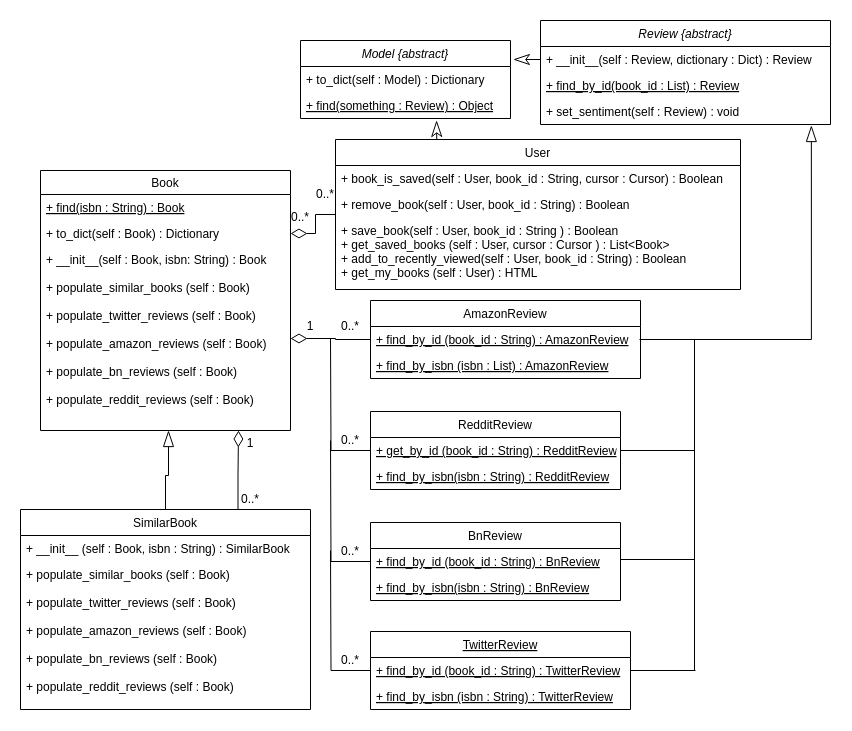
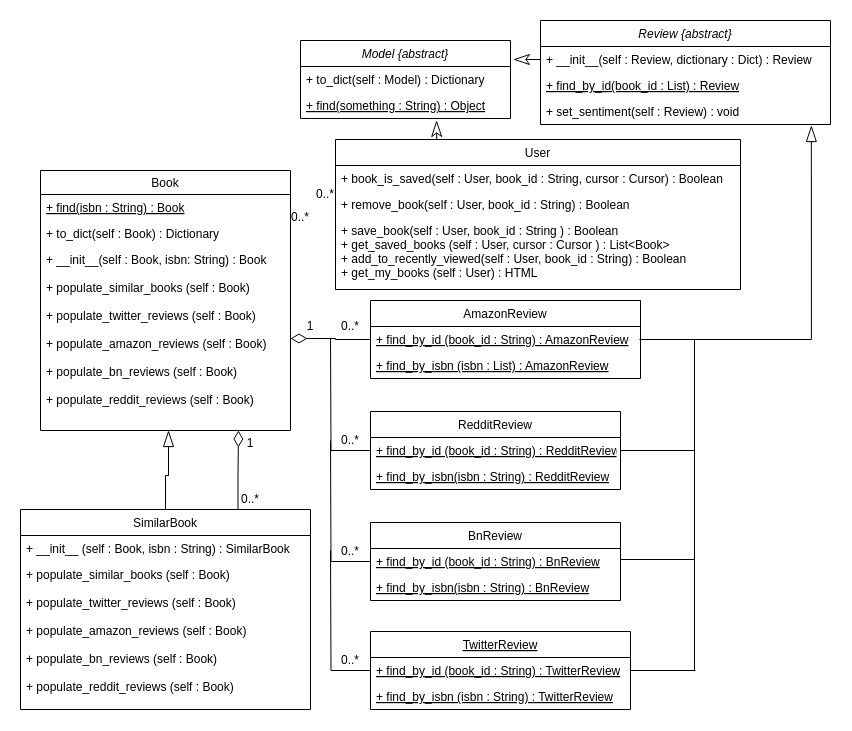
  <mxCell id="0" />
  <mxCell id="1" parent="0" />
  <mxCell id="2" value="Model {abstract}" style="swimlane;fontStyle=2;childLayout=stackLayout;horizontal=1;startSize=26;fillColor=none;horizontalStack=0;resizeParent=1;resizeParentMax=0;resizeLast=0;collapsible=1;marginBottom=0;" parent="1" vertex="1"><mxGeometry x="300" y="40" width="210" height="78" as="geometry" /></mxCell>
  <mxCell id="3" value="+ to_dict(self : Model) : Dictionary" style="text;strokeColor=none;fillColor=none;align=left;verticalAlign=top;spacingLeft=4;spacingRight=4;overflow=hidden;rotatable=0;points=[[0,0.5],[1,0.5]];portConstraint=eastwest;" parent="2" vertex="1"><mxGeometry y="26" width="210" height="26" as="geometry" /></mxCell>
- <mxCell id="4" value="+ find(something : Review) : Object" style="text;strokeColor=none;fillColor=none;align=left;verticalAlign=top;spacingLeft=4;spacingRight=4;overflow=hidden;rotatable=0;points=[[0,0.5],[1,0.5]];portConstraint=eastwest;fontStyle=4" parent="2" vertex="1"><mxGeometry y="52" width="210" height="26" as="geometry" /></mxCell>
+ <mxCell id="4" value="+ find(something : String) : Object" style="text;strokeColor=none;fillColor=none;align=left;verticalAlign=top;spacingLeft=4;spacingRight=4;overflow=hidden;rotatable=0;points=[[0,0.5],[1,0.5]];portConstraint=eastwest;fontStyle=4" parent="2" vertex="1"><mxGeometry y="52" width="210" height="26" as="geometry" /></mxCell>
  <mxCell id="5" value="Book" style="swimlane;fontStyle=0;childLayout=stackLayout;horizontal=1;startSize=24;fillColor=none;horizontalStack=0;resizeParent=1;resizeParentMax=0;resizeLast=0;collapsible=1;marginBottom=0;" parent="1" vertex="1"><mxGeometry x="40" y="170" width="250" height="260" as="geometry" /></mxCell>
  <mxCell id="6" value="+ find(isbn : String) : Book" style="text;strokeColor=none;fillColor=none;align=left;verticalAlign=top;spacingLeft=4;spacingRight=4;overflow=hidden;rotatable=0;points=[[0,0.5],[1,0.5]];portConstraint=eastwest;fontStyle=4" parent="5" vertex="1"><mxGeometry y="24" width="250" height="26" as="geometry" /></mxCell>
  <mxCell id="7" value="+ to_dict(self : Book) : Dictionary" style="text;strokeColor=none;fillColor=none;align=left;verticalAlign=top;spacingLeft=4;spacingRight=4;overflow=hidden;rotatable=0;points=[[0,0.5],[1,0.5]];portConstraint=eastwest;" parent="5" vertex="1"><mxGeometry y="50" width="250" height="26" as="geometry" /></mxCell>
  <mxCell id="8" value="+ __init__(self : Book, isbn: String) : Book&#10;&#10;+ populate_similar_books (self : Book) &#10;&#10;+ populate_twitter_reviews (self : Book) &#10;&#10;+ populate_amazon_reviews (self : Book)&#10;&#10;+ populate_bn_reviews (self : Book)&#10;&#10;+ populate_reddit_reviews (self : Book)&#10;&#10;&#10;" style="text;strokeColor=none;fillColor=none;align=left;verticalAlign=top;spacingLeft=4;spacingRight=4;overflow=hidden;rotatable=0;points=[[0,0.5],[1,0.5]];portConstraint=eastwest;" parent="5" vertex="1"><mxGeometry y="76" width="250" height="184" as="geometry" /></mxCell>
  <mxCell id="9" value="Review {abstract}" style="swimlane;fontStyle=2;childLayout=stackLayout;horizontal=1;startSize=26;fillColor=none;horizontalStack=0;resizeParent=1;resizeParentMax=0;resizeLast=0;collapsible=1;marginBottom=0;" parent="1" vertex="1"><mxGeometry x="540" y="20" width="290" height="104" as="geometry" /></mxCell>
  <mxCell id="10" value="+ __init__(self : Review, dictionary : Dict) : Review" style="text;strokeColor=none;fillColor=none;align=left;verticalAlign=top;spacingLeft=4;spacingRight=4;overflow=hidden;rotatable=0;points=[[0,0.5],[1,0.5]];portConstraint=eastwest;" parent="9" vertex="1"><mxGeometry y="26" width="290" height="26" as="geometry" /></mxCell>
  <mxCell id="11" value="+ find_by_id(book_id : List) : Review" style="text;strokeColor=none;fillColor=none;align=left;verticalAlign=top;spacingLeft=4;spacingRight=4;overflow=hidden;rotatable=0;points=[[0,0.5],[1,0.5]];portConstraint=eastwest;fontStyle=4" parent="9" vertex="1"><mxGeometry y="52" width="290" height="26" as="geometry" /></mxCell>
  <mxCell id="12" value="+ set_sentiment(self : Review) : void&#10;&#10;" style="text;strokeColor=none;fillColor=none;align=left;verticalAlign=top;spacingLeft=4;spacingRight=4;overflow=hidden;rotatable=0;points=[[0,0.5],[1,0.5]];portConstraint=eastwest;" parent="9" vertex="1"><mxGeometry y="78" width="290" height="26" as="geometry" /></mxCell>
- <mxCell id="13" value="" style="edgeStyle=orthogonalEdgeStyle;rounded=0;orthogonalLoop=1;jettySize=auto;html=1;endArrow=diamondThin;endFill=0;endSize=14;" parent="1" source="15" target="7" edge="1"><mxGeometry relative="1" as="geometry" /></mxCell>
  <mxCell id="14" style="edgeStyle=orthogonalEdgeStyle;rounded=0;orthogonalLoop=1;jettySize=auto;html=1;exitX=0.25;exitY=0;exitDx=0;exitDy=0;entryX=0.648;entryY=1.077;entryDx=0;entryDy=0;entryPerimeter=0;endSize=14;endArrow=classicThin;endFill=0;" edge="1" parent="1" source="15" target="4"><mxGeometry relative="1" as="geometry" /></mxCell>
  <mxCell id="15" value="User" style="swimlane;fontStyle=0;childLayout=stackLayout;horizontal=1;startSize=26;fillColor=none;horizontalStack=0;resizeParent=1;resizeParentMax=0;resizeLast=0;collapsible=1;marginBottom=0;" parent="1" vertex="1"><mxGeometry x="335" y="139" width="405" height="150" as="geometry" /></mxCell>
  <mxCell id="16" value="+ book_is_saved(self : User, book_id : String, cursor : Cursor) : Boolean" style="text;strokeColor=none;fillColor=none;align=left;verticalAlign=top;spacingLeft=4;spacingRight=4;overflow=hidden;rotatable=0;points=[[0,0.5],[1,0.5]];portConstraint=eastwest;" parent="15" vertex="1"><mxGeometry y="26" width="405" height="26" as="geometry" /></mxCell>
  <mxCell id="17" value="+ remove_book(self : User, book_id : String) : Boolean" style="text;strokeColor=none;fillColor=none;align=left;verticalAlign=top;spacingLeft=4;spacingRight=4;overflow=hidden;rotatable=0;points=[[0,0.5],[1,0.5]];portConstraint=eastwest;" parent="15" vertex="1"><mxGeometry y="52" width="405" height="26" as="geometry" /></mxCell>
  <mxCell id="18" value="+ save_book(self : User, book_id : String ) : Boolean&#10;+ get_saved_books (self : User, cursor : Cursor ) : List&lt;Book&gt;&#10;+ add_to_recently_viewed(self : User, book_id : String) : Boolean&#10;+ get_my_books (self : User) : HTML&#10;" style="text;strokeColor=none;fillColor=none;align=left;verticalAlign=top;spacingLeft=4;spacingRight=4;overflow=hidden;rotatable=0;points=[[0,0.5],[1,0.5]];portConstraint=eastwest;" parent="15" vertex="1"><mxGeometry y="78" width="405" height="72" as="geometry" /></mxCell>
  <mxCell id="19" style="edgeStyle=orthogonalEdgeStyle;rounded=0;orthogonalLoop=1;jettySize=auto;html=1;exitX=0;exitY=0.5;exitDx=0;exitDy=0;endArrow=none;endFill=0;endSize=14;" parent="1" source="20" edge="1"><mxGeometry relative="1" as="geometry"><mxPoint x="330" y="550" as="targetPoint" /></mxGeometry></mxCell>
  <mxCell id="20" value="TwitterReview" style="swimlane;fontStyle=4;childLayout=stackLayout;horizontal=1;startSize=26;fillColor=none;horizontalStack=0;resizeParent=1;resizeParentMax=0;resizeLast=0;collapsible=1;marginBottom=0;" parent="1" vertex="1"><mxGeometry x="370" y="631" width="260" height="78" as="geometry" /></mxCell>
  <mxCell id="21" value="+ find_by_id (book_id : String) : TwitterReview" style="text;strokeColor=none;fillColor=none;align=left;verticalAlign=top;spacingLeft=4;spacingRight=4;overflow=hidden;rotatable=0;points=[[0,0.5],[1,0.5]];portConstraint=eastwest;fontStyle=4" parent="20" vertex="1"><mxGeometry y="26" width="260" height="26" as="geometry" /></mxCell>
  <mxCell id="22" value="+ find_by_isbn (isbn : String) : TwitterReview" style="text;strokeColor=none;fillColor=none;align=left;verticalAlign=top;spacingLeft=4;spacingRight=4;overflow=hidden;rotatable=0;points=[[0,0.5],[1,0.5]];portConstraint=eastwest;fontStyle=4" parent="20" vertex="1"><mxGeometry y="52" width="260" height="26" as="geometry" /></mxCell>
  <mxCell id="23" style="edgeStyle=orthogonalEdgeStyle;rounded=0;orthogonalLoop=1;jettySize=auto;html=1;exitX=0;exitY=0.5;exitDx=0;exitDy=0;endArrow=none;endFill=0;endSize=14;" parent="1" source="24" edge="1"><mxGeometry relative="1" as="geometry"><mxPoint x="330" y="440" as="targetPoint" /></mxGeometry></mxCell>
  <mxCell id="24" value="BnReview" style="swimlane;fontStyle=0;childLayout=stackLayout;horizontal=1;startSize=26;fillColor=none;horizontalStack=0;resizeParent=1;resizeParentMax=0;resizeLast=0;collapsible=1;marginBottom=0;" parent="1" vertex="1"><mxGeometry x="370" y="522" width="250" height="78" as="geometry" /></mxCell>
  <mxCell id="25" value="+ find_by_id (book_id : String) : BnReview" style="text;strokeColor=none;fillColor=none;align=left;verticalAlign=top;spacingLeft=4;spacingRight=4;overflow=hidden;rotatable=0;points=[[0,0.5],[1,0.5]];portConstraint=eastwest;fontStyle=4" parent="24" vertex="1"><mxGeometry y="26" width="250" height="26" as="geometry" /></mxCell>
  <mxCell id="26" value="+ find_by_isbn(isbn : String) : BnReview" style="text;strokeColor=none;fillColor=none;align=left;verticalAlign=top;spacingLeft=4;spacingRight=4;overflow=hidden;rotatable=0;points=[[0,0.5],[1,0.5]];portConstraint=eastwest;fontStyle=4" parent="24" vertex="1"><mxGeometry y="52" width="250" height="26" as="geometry" /></mxCell>
  <mxCell id="27" style="edgeStyle=orthogonalEdgeStyle;rounded=0;orthogonalLoop=1;jettySize=auto;html=1;exitX=0;exitY=0.5;exitDx=0;exitDy=0;entryX=1;entryY=0.5;entryDx=0;entryDy=0;endArrow=diamondThin;endFill=0;endSize=14;" parent="1" source="28" target="8" edge="1"><mxGeometry relative="1" as="geometry" /></mxCell>
  <mxCell id="28" value="AmazonReview" style="swimlane;fontStyle=0;childLayout=stackLayout;horizontal=1;startSize=26;fillColor=none;horizontalStack=0;resizeParent=1;resizeParentMax=0;resizeLast=0;collapsible=1;marginBottom=0;" parent="1" vertex="1"><mxGeometry x="370" y="300" width="270" height="78" as="geometry" /></mxCell>
  <mxCell id="29" value="+ find_by_id (book_id : String) : AmazonReview" style="text;strokeColor=none;fillColor=none;align=left;verticalAlign=top;spacingLeft=4;spacingRight=4;overflow=hidden;rotatable=0;points=[[0,0.5],[1,0.5]];portConstraint=eastwest;fontStyle=4" parent="28" vertex="1"><mxGeometry y="26" width="270" height="26" as="geometry" /></mxCell>
  <mxCell id="30" value="+ find_by_isbn (isbn : List) : AmazonReview" style="text;strokeColor=none;fillColor=none;align=left;verticalAlign=top;spacingLeft=4;spacingRight=4;overflow=hidden;rotatable=0;points=[[0,0.5],[1,0.5]];portConstraint=eastwest;fontStyle=4" parent="28" vertex="1"><mxGeometry y="52" width="270" height="26" as="geometry" /></mxCell>
  <mxCell id="31" value="RedditReview" style="swimlane;fontStyle=0;childLayout=stackLayout;horizontal=1;startSize=26;fillColor=none;horizontalStack=0;resizeParent=1;resizeParentMax=0;resizeLast=0;collapsible=1;marginBottom=0;" parent="1" vertex="1"><mxGeometry x="370" y="411" width="250" height="78" as="geometry" /></mxCell>
- <mxCell id="32" value="+ get_by_id (book_id : String) : RedditReview" style="text;strokeColor=none;fillColor=none;align=left;verticalAlign=top;spacingLeft=4;spacingRight=4;overflow=hidden;rotatable=0;points=[[0,0.5],[1,0.5]];portConstraint=eastwest;fontStyle=4" parent="31" vertex="1"><mxGeometry y="26" width="250" height="26" as="geometry" /></mxCell>
+ <mxCell id="32" value="+ find_by_id (book_id : String) : RedditReview" style="text;strokeColor=none;fillColor=none;align=left;verticalAlign=top;spacingLeft=4;spacingRight=4;overflow=hidden;rotatable=0;points=[[0,0.5],[1,0.5]];portConstraint=eastwest;fontStyle=4" parent="31" vertex="1"><mxGeometry y="26" width="250" height="26" as="geometry" /></mxCell>
  <mxCell id="33" value="+ find_by_isbn(isbn : String) : RedditReview" style="text;strokeColor=none;fillColor=none;align=left;verticalAlign=top;spacingLeft=4;spacingRight=4;overflow=hidden;rotatable=0;points=[[0,0.5],[1,0.5]];portConstraint=eastwest;fontStyle=4" parent="31" vertex="1"><mxGeometry y="52" width="250" height="26" as="geometry" /></mxCell>
  <mxCell id="34" style="edgeStyle=orthogonalEdgeStyle;rounded=0;orthogonalLoop=1;jettySize=auto;html=1;exitX=0.5;exitY=0;exitDx=0;exitDy=0;endArrow=blockThin;endFill=0;endSize=14;" parent="1" source="36" edge="1"><mxGeometry relative="1" as="geometry"><mxPoint x="168" y="430" as="targetPoint" /><Array as="points"><mxPoint x="165" y="475" /><mxPoint x="168" y="475" /></Array></mxGeometry></mxCell>
  <mxCell id="35" style="edgeStyle=orthogonalEdgeStyle;rounded=0;orthogonalLoop=1;jettySize=auto;html=1;exitX=0.75;exitY=0;exitDx=0;exitDy=0;entryX=0.792;entryY=1;entryDx=0;entryDy=0;entryPerimeter=0;endArrow=diamondThin;endFill=0;endSize=14;" parent="1" source="36" target="8" edge="1"><mxGeometry relative="1" as="geometry" /></mxCell>
  <mxCell id="36" value="SimilarBook" style="swimlane;fontStyle=0;childLayout=stackLayout;horizontal=1;startSize=26;fillColor=none;horizontalStack=0;resizeParent=1;resizeParentMax=0;resizeLast=0;collapsible=1;marginBottom=0;" parent="1" vertex="1"><mxGeometry x="20" y="509" width="290" height="200" as="geometry" /></mxCell>
  <mxCell id="37" value="+ __init__ (self : Book, isbn : String) : SimilarBook" style="text;strokeColor=none;fillColor=none;align=left;verticalAlign=top;spacingLeft=4;spacingRight=4;overflow=hidden;rotatable=0;points=[[0,0.5],[1,0.5]];portConstraint=eastwest;" parent="36" vertex="1"><mxGeometry y="26" width="290" height="26" as="geometry" /></mxCell>
  <mxCell id="38" value="+ populate_similar_books (self : Book) &#10;&#10;+ populate_twitter_reviews (self : Book) &#10;&#10;+ populate_amazon_reviews (self : Book)&#10;&#10;+ populate_bn_reviews (self : Book)&#10;&#10;+ populate_reddit_reviews (self : Book)" style="text;strokeColor=none;fillColor=none;align=left;verticalAlign=top;spacingLeft=4;spacingRight=4;overflow=hidden;rotatable=0;points=[[0,0.5],[1,0.5]];portConstraint=eastwest;" parent="36" vertex="1"><mxGeometry y="52" width="290" height="148" as="geometry" /></mxCell>
  <mxCell id="39" value="1" style="text;html=1;strokeColor=none;fillColor=none;align=center;verticalAlign=middle;whiteSpace=wrap;rounded=0;" parent="1" vertex="1"><mxGeometry x="230" y="433" width="40" height="20" as="geometry" /></mxCell>
  <mxCell id="40" value="0..*" style="text;html=1;strokeColor=none;fillColor=none;align=center;verticalAlign=middle;whiteSpace=wrap;rounded=0;" parent="1" vertex="1"><mxGeometry x="230" y="489" width="40" height="20" as="geometry" /></mxCell>
  <mxCell id="41" value="0..*" style="text;html=1;strokeColor=none;fillColor=none;align=center;verticalAlign=middle;whiteSpace=wrap;rounded=0;" parent="1" vertex="1"><mxGeometry x="280" y="207" width="40" height="20" as="geometry" /></mxCell>
  <mxCell id="42" value="0..*" style="text;html=1;strokeColor=none;fillColor=none;align=center;verticalAlign=middle;whiteSpace=wrap;rounded=0;direction=south;" parent="1" vertex="1"><mxGeometry x="315" y="174" width="20" height="40" as="geometry" /></mxCell>
  <mxCell id="43" style="edgeStyle=orthogonalEdgeStyle;rounded=0;orthogonalLoop=1;jettySize=auto;html=1;exitX=1;exitY=0.5;exitDx=0;exitDy=0;endArrow=blockThin;endFill=0;endSize=14;entryX=0.934;entryY=1.038;entryDx=0;entryDy=0;entryPerimeter=0;" parent="1" edge="1" target="12"><mxGeometry relative="1" as="geometry"><mxPoint x="639" y="339" as="sourcePoint" /><mxPoint x="810" y="180" as="targetPoint" /><Array as="points"><mxPoint x="811" y="339" /></Array></mxGeometry></mxCell>
  <mxCell id="44" value="" style="endArrow=none;html=1;" parent="1" edge="1"><mxGeometry width="50" height="50" relative="1" as="geometry"><mxPoint x="694" y="670" as="sourcePoint" /><mxPoint x="694" y="339" as="targetPoint" /></mxGeometry></mxCell>
  <mxCell id="45" value="" style="endArrow=none;html=1;" parent="1" edge="1"><mxGeometry width="50" height="50" relative="1" as="geometry"><mxPoint x="630" y="670" as="sourcePoint" /><mxPoint x="695" y="670" as="targetPoint" /></mxGeometry></mxCell>
  <mxCell id="46" value="" style="endArrow=none;html=1;" parent="1" edge="1"><mxGeometry width="50" height="50" relative="1" as="geometry"><mxPoint x="620" y="559" as="sourcePoint" /><mxPoint x="694" y="559" as="targetPoint" /></mxGeometry></mxCell>
  <mxCell id="47" value="" style="endArrow=none;html=1;" parent="1" edge="1"><mxGeometry width="50" height="50" relative="1" as="geometry"><mxPoint x="620" y="450" as="sourcePoint" /><mxPoint x="694" y="450" as="targetPoint" /></mxGeometry></mxCell>
  <mxCell id="48" style="edgeStyle=orthogonalEdgeStyle;rounded=0;orthogonalLoop=1;jettySize=auto;html=1;exitX=0;exitY=0.5;exitDx=0;exitDy=0;endArrow=none;endFill=0;endSize=14;" parent="1" source="32" edge="1"><mxGeometry relative="1" as="geometry"><mxPoint x="330" y="338" as="targetPoint" /></mxGeometry></mxCell>
  <mxCell id="49" value="1" style="text;html=1;strokeColor=none;fillColor=none;align=center;verticalAlign=middle;whiteSpace=wrap;rounded=0;" parent="1" vertex="1"><mxGeometry x="290" y="316" width="40" height="20" as="geometry" /></mxCell>
  <mxCell id="50" value="0..*" style="text;html=1;strokeColor=none;fillColor=none;align=center;verticalAlign=middle;whiteSpace=wrap;rounded=0;" parent="1" vertex="1"><mxGeometry x="330" y="316" width="40" height="20" as="geometry" /></mxCell>
  <mxCell id="51" value="0..*" style="text;html=1;strokeColor=none;fillColor=none;align=center;verticalAlign=middle;whiteSpace=wrap;rounded=0;" parent="1" vertex="1"><mxGeometry x="330" y="430" width="40" height="20" as="geometry" /></mxCell>
  <mxCell id="52" value="0..*" style="text;html=1;strokeColor=none;fillColor=none;align=center;verticalAlign=middle;whiteSpace=wrap;rounded=0;" parent="1" vertex="1"><mxGeometry x="330" y="541" width="40" height="20" as="geometry" /></mxCell>
  <mxCell id="53" value="0..*" style="text;html=1;strokeColor=none;fillColor=none;align=center;verticalAlign=middle;whiteSpace=wrap;rounded=0;" parent="1" vertex="1"><mxGeometry x="330" y="650" width="40" height="20" as="geometry" /></mxCell>
  <mxCell id="54" style="edgeStyle=orthogonalEdgeStyle;rounded=0;orthogonalLoop=1;jettySize=auto;html=1;exitX=0;exitY=0.5;exitDx=0;exitDy=0;entryX=1.014;entryY=-0.269;entryDx=0;entryDy=0;entryPerimeter=0;endArrow=classicThin;endFill=0;endSize=14;" edge="1" parent="1" source="10" target="3"><mxGeometry relative="1" as="geometry" /></mxCell>
